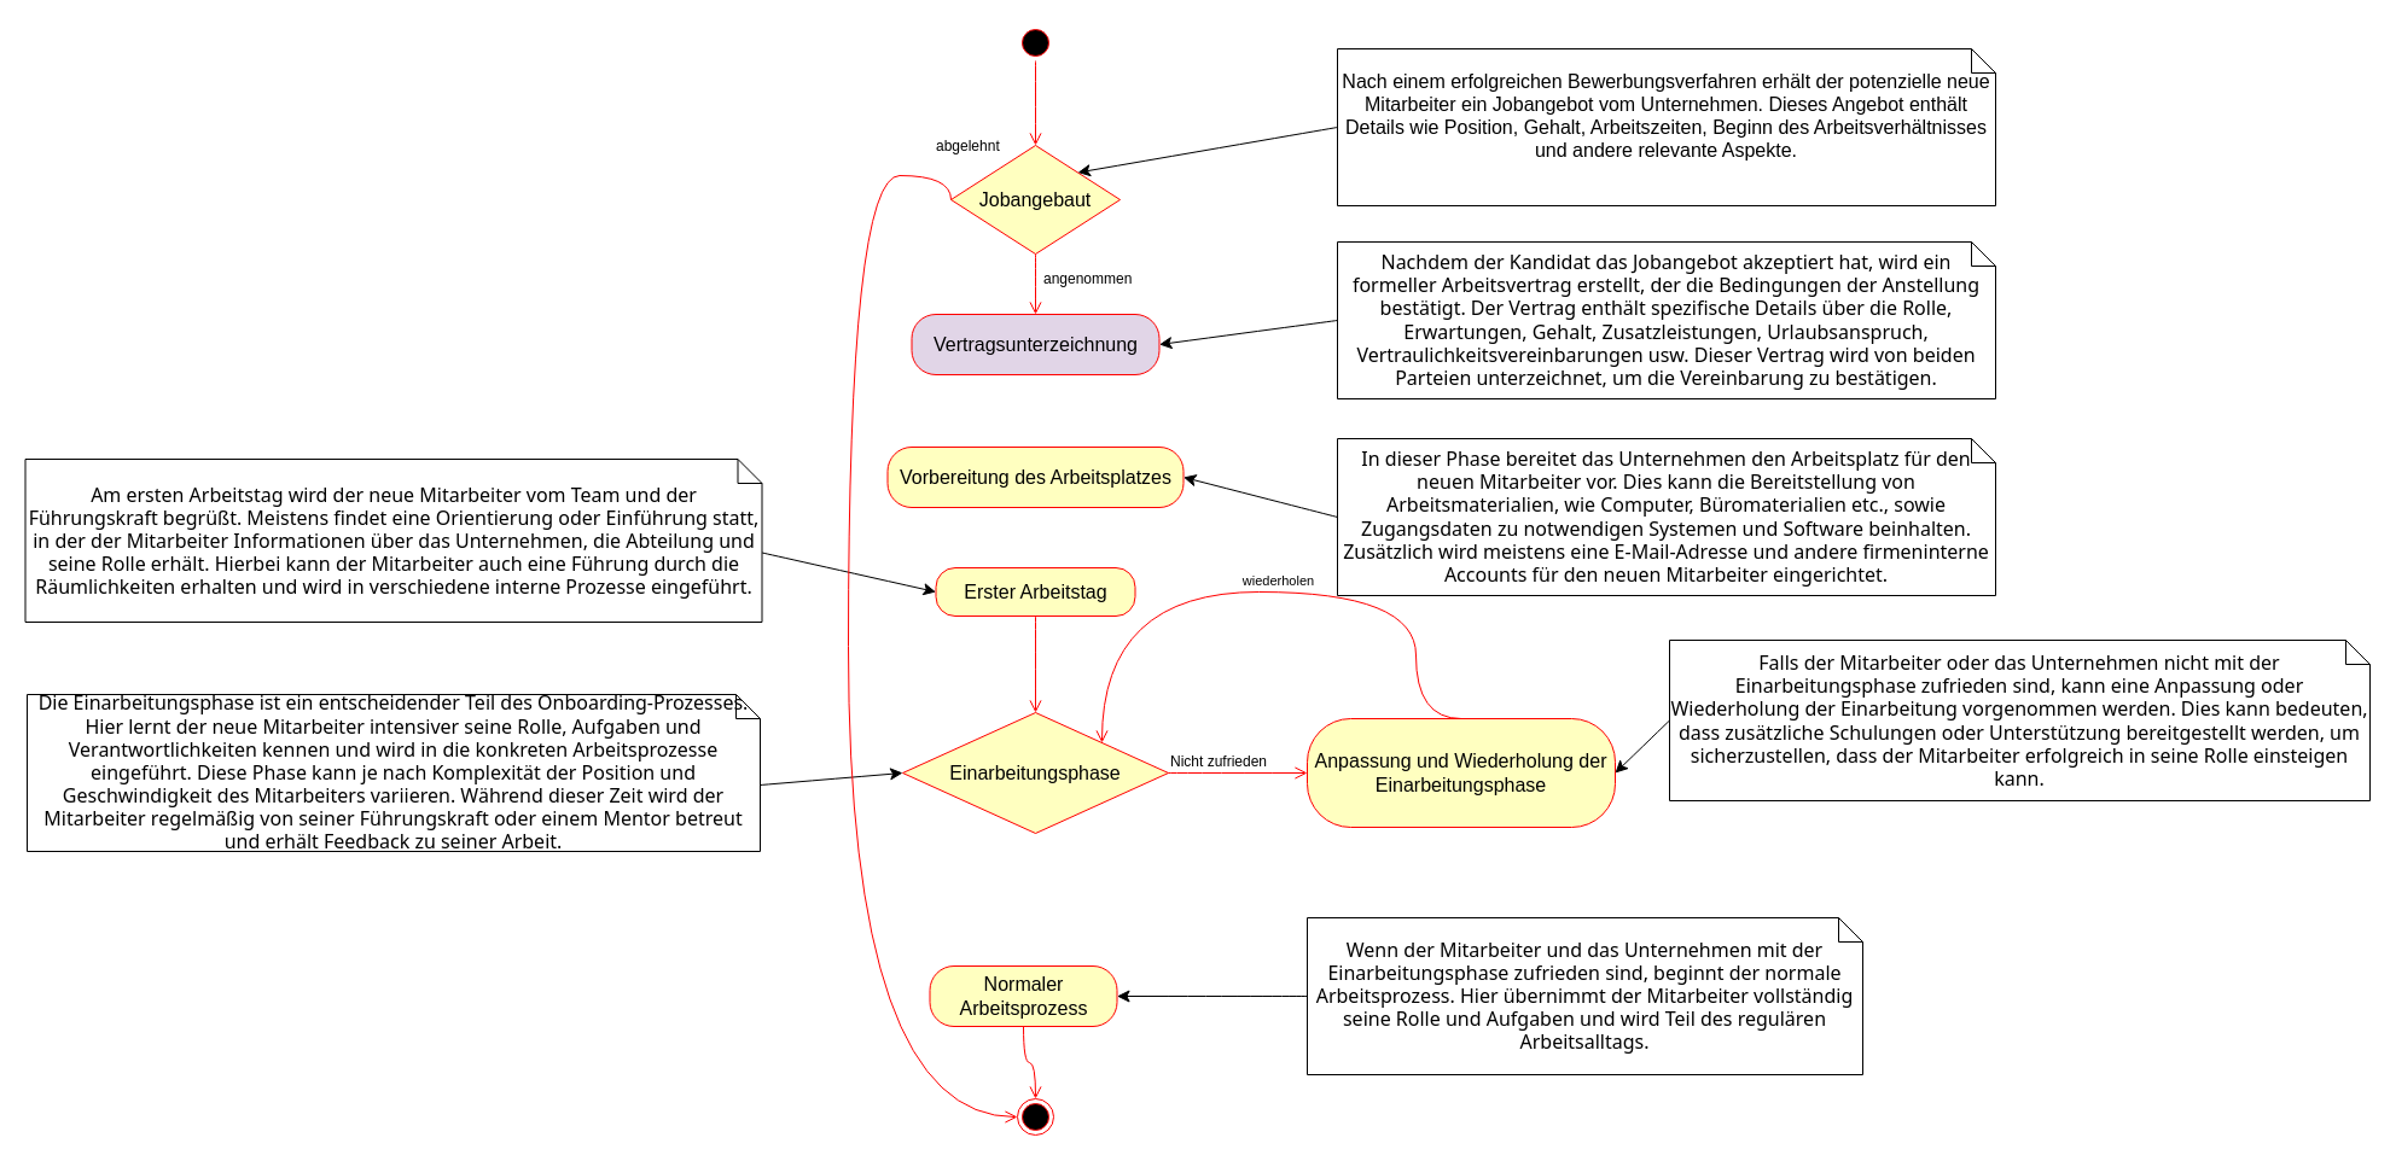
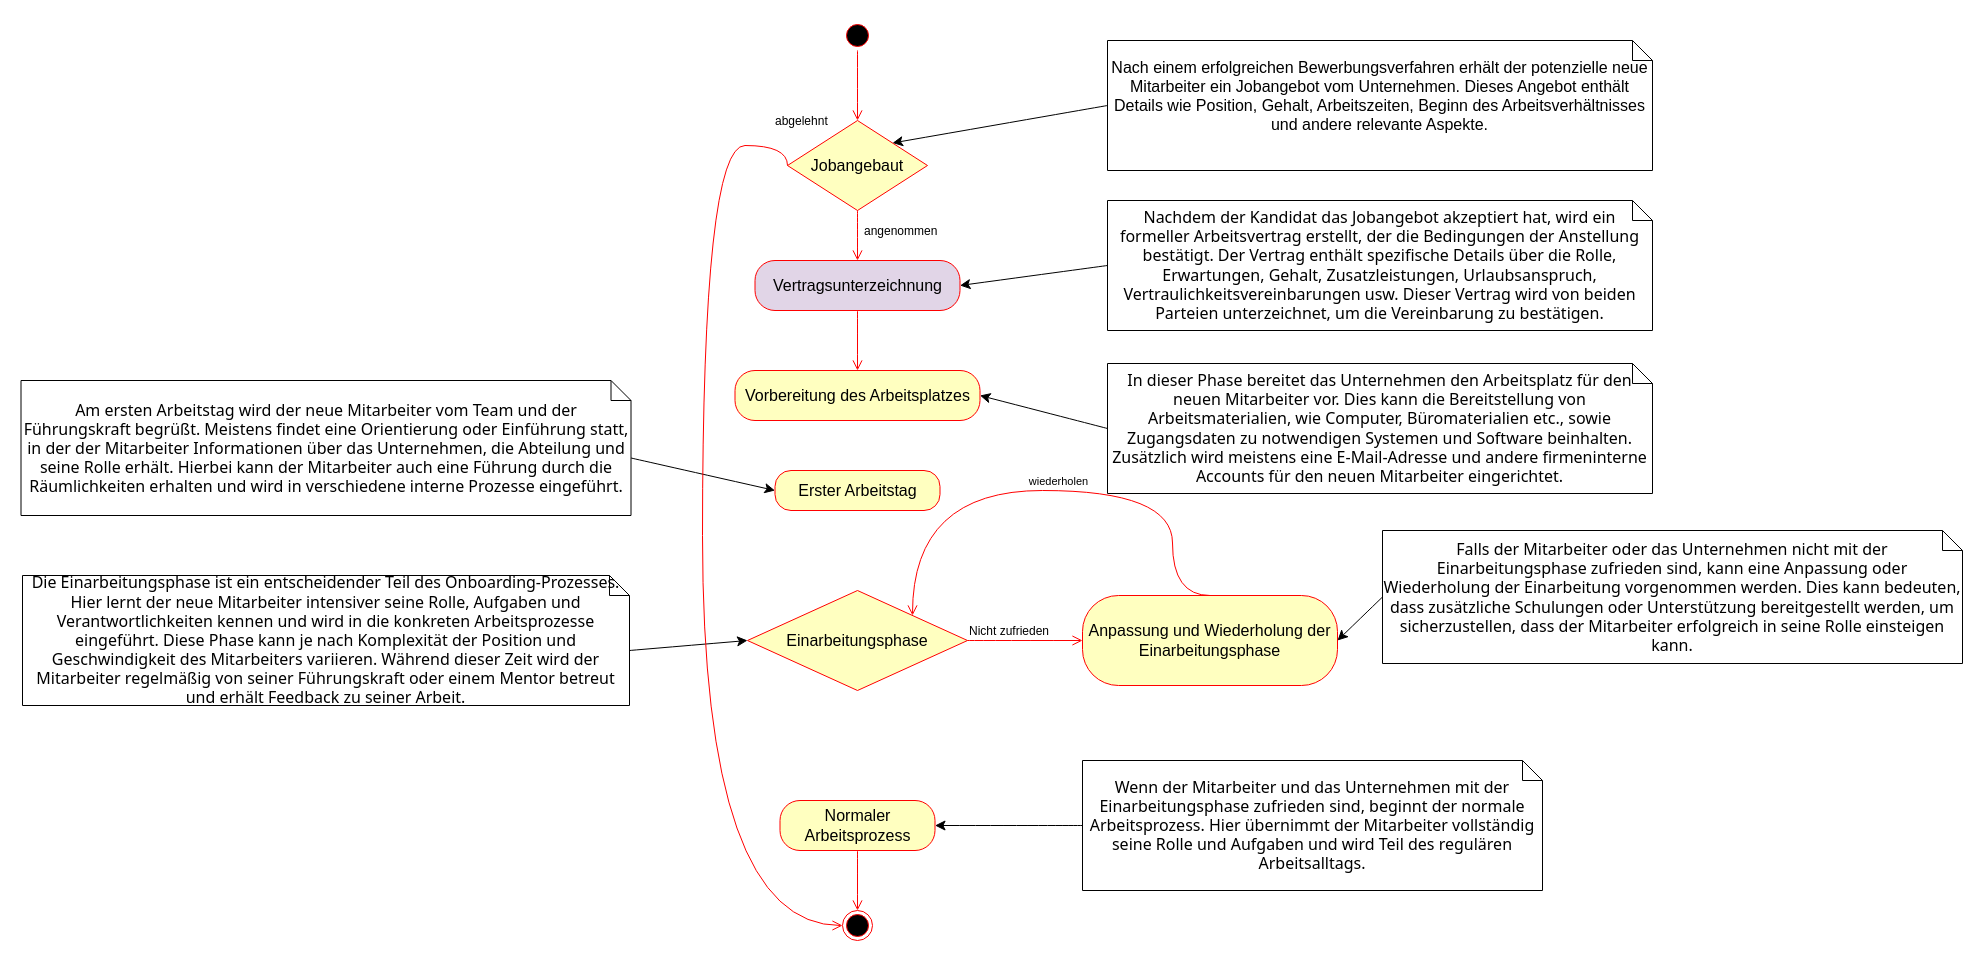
  <mxCell id="0" />
  <mxCell id="1" parent="0" />
  <mxCell id="2" value="" style="ellipse;html=1;shape=startState;fillColor=#000000;strokeColor=#ff0000;fontSize=16;" parent="1" vertex="1"><mxGeometry x="842" y="20" width="30" height="30" as="geometry" /></mxCell>
  <mxCell id="3" value="" style="edgeStyle=orthogonalEdgeStyle;html=1;verticalAlign=bottom;endArrow=open;endSize=8;strokeColor=#ff0000;rounded=0;fontSize=12;curved=1;entryX=0.5;entryY=0;entryDx=0;entryDy=0;" parent="1" source="2" target="31" edge="1"><mxGeometry relative="1" as="geometry"><mxPoint x="857" y="50" as="targetPoint" /></mxGeometry></mxCell>
  <mxCell id="4" value="Vertragsunterzeichnung" style="rounded=1;whiteSpace=wrap;html=1;arcSize=40;fontColor=#000000;fillColor=#e1d5e7;strokeColor=#ff0000;fontSize=16;" parent="1" vertex="1"><mxGeometry x="754.5" y="260" width="205" height="50" as="geometry" /></mxCell>
+ <mxCell id="5" value="" style="edgeStyle=orthogonalEdgeStyle;html=1;verticalAlign=bottom;endArrow=open;endSize=8;strokeColor=#ff0000;rounded=0;fontSize=12;curved=1;entryX=0.5;entryY=0;entryDx=0;entryDy=0;" parent="1" source="4" target="6" edge="1"><mxGeometry relative="1" as="geometry"><mxPoint x="857" y="360" as="targetPoint" /></mxGeometry></mxCell>
  <mxCell id="6" value="Vorbereitung des Arbeitsplatzes" style="rounded=1;whiteSpace=wrap;html=1;arcSize=40;fontColor=#000000;fillColor=#ffffc0;strokeColor=#ff0000;fontSize=16;" parent="1" vertex="1"><mxGeometry x="734.5" y="370" width="245" height="50" as="geometry" /></mxCell>
  <mxCell id="7" value="Erster Arbeitstag" style="rounded=1;whiteSpace=wrap;html=1;arcSize=40;fontColor=#000000;fillColor=#ffffc0;strokeColor=#ff0000;fontSize=16;" parent="1" vertex="1"><mxGeometry x="774.5" y="470" width="165" height="40" as="geometry" /></mxCell>
- <mxCell id="8" value="" style="edgeStyle=orthogonalEdgeStyle;html=1;verticalAlign=bottom;endArrow=open;endSize=8;strokeColor=#ff0000;rounded=0;fontSize=12;curved=1;entryX=0.5;entryY=0;entryDx=0;entryDy=0;" parent="1" source="7" target="9" edge="1"><mxGeometry relative="1" as="geometry"><mxPoint x="857" y="590" as="targetPoint" /></mxGeometry></mxCell>
  <mxCell id="9" value="Einarbeitungsphase" style="rhombus;whiteSpace=wrap;html=1;fontColor=#000000;fillColor=#ffffc0;strokeColor=#ff0000;fontSize=16;" parent="1" vertex="1"><mxGeometry x="747" y="590" width="220" height="100" as="geometry" /></mxCell>
  <mxCell id="10" value="Nicht zufrieden" style="edgeStyle=orthogonalEdgeStyle;html=1;align=left;verticalAlign=bottom;endArrow=open;endSize=8;strokeColor=#ff0000;rounded=0;fontSize=12;curved=1;entryX=0;entryY=0.5;entryDx=0;entryDy=0;" parent="1" source="9" target="13" edge="1"><mxGeometry x="-1" relative="1" as="geometry"><mxPoint x="1042" y="640" as="targetPoint" /></mxGeometry></mxCell>
- <mxCell id="11" value="Normaler Arbeitsprozess" style="rounded=1;whiteSpace=wrap;html=1;arcSize=40;fontColor=#000000;fillColor=#ffffc0;strokeColor=#ff0000;fontSize=16;" parent="1" vertex="1"><mxGeometry x="769.5" y="800" width="155" height="50" as="geometry" /></mxCell>
+ <mxCell id="11" value="Normaler Arbeitsprozess" style="rounded=1;whiteSpace=wrap;html=1;arcSize=40;fontColor=#000000;fillColor=#ffffc0;strokeColor=#ff0000;fontSize=16;" parent="1" vertex="1"><mxGeometry x="779.5" y="800" width="155" height="50" as="geometry" /></mxCell>
  <mxCell id="12" value="" style="edgeStyle=orthogonalEdgeStyle;html=1;verticalAlign=bottom;endArrow=open;endSize=8;strokeColor=#ff0000;rounded=0;fontSize=12;curved=1;entryX=0.5;entryY=0;entryDx=0;entryDy=0;" parent="1" source="11" target="16" edge="1"><mxGeometry relative="1" as="geometry"><mxPoint x="857" y="910" as="targetPoint" /></mxGeometry></mxCell>
  <mxCell id="13" value="Anpassung und Wiederholung der Einarbeitungsphase" style="rounded=1;whiteSpace=wrap;html=1;arcSize=40;fontColor=#000000;fillColor=#ffffc0;strokeColor=#ff0000;fontSize=16;" parent="1" vertex="1"><mxGeometry x="1082" y="595" width="255" height="90" as="geometry" /></mxCell>
  <mxCell id="14" value="" style="edgeStyle=orthogonalEdgeStyle;html=1;verticalAlign=bottom;endArrow=open;endSize=8;strokeColor=#ff0000;rounded=0;fontSize=12;curved=1;entryX=1;entryY=0;entryDx=0;entryDy=0;exitX=0.5;exitY=0;exitDx=0;exitDy=0;" parent="1" source="13" target="9" edge="1"><mxGeometry relative="1" as="geometry"><mxPoint x="1152" y="410" as="targetPoint" /><Array as="points"><mxPoint x="1172" y="490" /><mxPoint x="912" y="490" /></Array></mxGeometry></mxCell>
  <mxCell id="15" value="wiederholen" style="edgeLabel;html=1;align=center;verticalAlign=middle;resizable=0;points=[];" vertex="1" connectable="0" parent="14"><mxGeometry x="0.166" y="4" relative="1" as="geometry"><mxPoint x="51" y="-14" as="offset" /></mxGeometry></mxCell>
  <mxCell id="16" value="" style="ellipse;html=1;shape=endState;fillColor=#000000;strokeColor=#ff0000;fontSize=16;" parent="1" vertex="1"><mxGeometry x="842" y="910" width="30" height="30" as="geometry" /></mxCell>
  <mxCell id="17" style="edgeStyle=none;curved=1;rounded=0;orthogonalLoop=1;jettySize=auto;html=1;exitX=0;exitY=0.5;exitDx=0;exitDy=0;exitPerimeter=0;fontSize=12;startSize=8;endSize=8;entryX=1;entryY=0;entryDx=0;entryDy=0;" parent="1" source="18" target="31" edge="1"><mxGeometry relative="1" as="geometry"><mxPoint x="932" y="185" as="targetPoint" /></mxGeometry></mxCell>
  <mxCell id="18" value="&lt;div&gt;Nach einem erfolgreichen Bewerbungsverfahren erhält der potenzielle neue Mitarbeiter ein Jobangebot vom Unternehmen. Dieses Angebot enthält Details wie Position, Gehalt, Arbeitszeiten, Beginn des Arbeitsverhältnisses und andere relevante Aspekte.&lt;/div&gt;&lt;div&gt;&lt;br&gt;&lt;/div&gt;" style="shape=note;size=20;whiteSpace=wrap;html=1;fontSize=16;fontColor=default;" parent="1" vertex="1"><mxGeometry x="1107" y="40" width="545" height="130" as="geometry" /></mxCell>
  <mxCell id="19" style="edgeStyle=none;curved=1;rounded=0;orthogonalLoop=1;jettySize=auto;html=1;exitX=0;exitY=0.5;exitDx=0;exitDy=0;exitPerimeter=0;entryX=1;entryY=0.5;entryDx=0;entryDy=0;fontSize=12;startSize=8;endSize=8;" parent="1" source="20" target="4" edge="1"><mxGeometry relative="1" as="geometry"><mxPoint x="959.5" y="285" as="targetPoint" /></mxGeometry></mxCell>
  <mxCell id="20" value="&lt;span style=&quot;font-family: Söhne, ui-sans-serif, system-ui, -apple-system, &amp;quot;Segoe UI&amp;quot;, Roboto, Ubuntu, Cantarell, &amp;quot;Noto Sans&amp;quot;, sans-serif, &amp;quot;Helvetica Neue&amp;quot;, Arial, &amp;quot;Apple Color Emoji&amp;quot;, &amp;quot;Segoe UI Emoji&amp;quot;, &amp;quot;Segoe UI Symbol&amp;quot;, &amp;quot;Noto Color Emoji&amp;quot;; text-align: left;&quot;&gt;Nachdem der Kandidat das Jobangebot akzeptiert hat, wird ein formeller Arbeitsvertrag erstellt, der die Bedingungen der Anstellung bestätigt. Der Vertrag enthält spezifische Details über die Rolle, Erwartungen, Gehalt, Zusatzleistungen, Urlaubsanspruch, Vertraulichkeitsvereinbarungen usw. Dieser Vertrag wird von beiden Parteien unterzeichnet, um die Vereinbarung zu bestätigen.&lt;/span&gt;" style="shape=note;size=20;whiteSpace=wrap;html=1;fontSize=16;fontColor=default;" parent="1" vertex="1"><mxGeometry x="1107" y="200" width="545" height="130" as="geometry" /></mxCell>
  <mxCell id="21" style="edgeStyle=none;curved=1;rounded=0;orthogonalLoop=1;jettySize=auto;html=1;exitX=0;exitY=0.5;exitDx=0;exitDy=0;exitPerimeter=0;entryX=1;entryY=0.5;entryDx=0;entryDy=0;fontSize=12;startSize=8;endSize=8;" parent="1" source="22" target="6" edge="1"><mxGeometry relative="1" as="geometry"><mxPoint x="979.5" y="400" as="targetPoint" /></mxGeometry></mxCell>
  <mxCell id="22" value="&lt;span style=&quot;font-family: Söhne, ui-sans-serif, system-ui, -apple-system, &amp;quot;Segoe UI&amp;quot;, Roboto, Ubuntu, Cantarell, &amp;quot;Noto Sans&amp;quot;, sans-serif, &amp;quot;Helvetica Neue&amp;quot;, Arial, &amp;quot;Apple Color Emoji&amp;quot;, &amp;quot;Segoe UI Emoji&amp;quot;, &amp;quot;Segoe UI Symbol&amp;quot;, &amp;quot;Noto Color Emoji&amp;quot;; text-align: left;&quot;&gt;In dieser Phase bereitet das Unternehmen den Arbeitsplatz für den neuen Mitarbeiter vor. Dies kann die Bereitstellung von Arbeitsmaterialien, wie Computer, Büromaterialien etc., sowie Zugangsdaten zu notwendigen Systemen und Software beinhalten. Zusätzlich wird meistens eine E-Mail-Adresse und andere firmeninterne Accounts für den neuen Mitarbeiter eingerichtet.&lt;/span&gt;" style="shape=note;size=20;whiteSpace=wrap;html=1;fontSize=16;labelBackgroundColor=none;fontColor=default;" parent="1" vertex="1"><mxGeometry x="1107" y="363" width="545" height="130" as="geometry" /></mxCell>
  <mxCell id="23" style="edgeStyle=none;curved=1;rounded=0;orthogonalLoop=1;jettySize=auto;html=1;exitX=0;exitY=0;exitDx=610;exitDy=77.5;exitPerimeter=0;fontSize=12;startSize=8;endSize=8;entryX=0;entryY=0.5;entryDx=0;entryDy=0;" parent="1" source="24" target="7" edge="1"><mxGeometry relative="1" as="geometry"><mxPoint x="532" y="470" as="targetPoint" /></mxGeometry></mxCell>
  <mxCell id="24" value="&lt;span style=&quot;font-family: Söhne, ui-sans-serif, system-ui, -apple-system, &amp;quot;Segoe UI&amp;quot;, Roboto, Ubuntu, Cantarell, &amp;quot;Noto Sans&amp;quot;, sans-serif, &amp;quot;Helvetica Neue&amp;quot;, Arial, &amp;quot;Apple Color Emoji&amp;quot;, &amp;quot;Segoe UI Emoji&amp;quot;, &amp;quot;Segoe UI Symbol&amp;quot;, &amp;quot;Noto Color Emoji&amp;quot;; text-align: left;&quot;&gt;Am ersten Arbeitstag wird der neue Mitarbeiter vom Team und der Führungskraft begrüßt. Meistens findet eine Orientierung oder Einführung statt, in der der Mitarbeiter Informationen über das Unternehmen, die Abteilung und seine Rolle erhält. Hierbei kann der Mitarbeiter auch eine Führung durch die Räumlichkeiten erhalten und wird in verschiedene interne Prozesse eingeführt.&lt;/span&gt;" style="shape=note;size=20;whiteSpace=wrap;html=1;fontSize=16;labelBackgroundColor=none;fontColor=default;" parent="1" vertex="1"><mxGeometry x="20.5" y="380" width="610" height="135" as="geometry" /></mxCell>
  <mxCell id="25" style="edgeStyle=none;curved=1;rounded=0;orthogonalLoop=1;jettySize=auto;html=1;exitX=0;exitY=0;exitDx=607;exitDy=75;exitPerimeter=0;fontSize=12;startSize=8;endSize=8;entryX=0;entryY=0.5;entryDx=0;entryDy=0;" parent="1" source="26" target="9" edge="1"><mxGeometry relative="1" as="geometry"><mxPoint x="584.5" y="710" as="targetPoint" /></mxGeometry></mxCell>
  <mxCell id="26" value="&lt;span style=&quot;font-family: Söhne, ui-sans-serif, system-ui, -apple-system, &amp;quot;Segoe UI&amp;quot;, Roboto, Ubuntu, Cantarell, &amp;quot;Noto Sans&amp;quot;, sans-serif, &amp;quot;Helvetica Neue&amp;quot;, Arial, &amp;quot;Apple Color Emoji&amp;quot;, &amp;quot;Segoe UI Emoji&amp;quot;, &amp;quot;Segoe UI Symbol&amp;quot;, &amp;quot;Noto Color Emoji&amp;quot;; text-align: left;&quot;&gt;Die Einarbeitungsphase ist ein entscheidender Teil des Onboarding-Prozesses. Hier lernt der neue Mitarbeiter intensiver seine Rolle, Aufgaben und Verantwortlichkeiten kennen und wird in die konkreten Arbeitsprozesse eingeführt. Diese Phase kann je nach Komplexität der Position und Geschwindigkeit des Mitarbeiters variieren. Während dieser Zeit wird der Mitarbeiter regelmäßig von seiner Führungskraft oder einem Mentor betreut und erhält Feedback zu seiner Arbeit.&lt;/span&gt;" style="shape=note;size=20;whiteSpace=wrap;html=1;fontSize=16;labelBackgroundColor=none;fontColor=default;" parent="1" vertex="1"><mxGeometry x="22" y="575" width="607" height="130" as="geometry" /></mxCell>
  <mxCell id="27" value="&lt;span style=&quot;font-family: Söhne, ui-sans-serif, system-ui, -apple-system, &amp;quot;Segoe UI&amp;quot;, Roboto, Ubuntu, Cantarell, &amp;quot;Noto Sans&amp;quot;, sans-serif, &amp;quot;Helvetica Neue&amp;quot;, Arial, &amp;quot;Apple Color Emoji&amp;quot;, &amp;quot;Segoe UI Emoji&amp;quot;, &amp;quot;Segoe UI Symbol&amp;quot;, &amp;quot;Noto Color Emoji&amp;quot;; text-align: start;&quot;&gt;Falls der Mitarbeiter oder das Unternehmen nicht mit der Einarbeitungsphase zufrieden sind, kann eine Anpassung oder Wiederholung der Einarbeitung vorgenommen werden. Dies kann bedeuten, dass zusätzliche Schulungen oder Unterstützung bereitgestellt werden, um sicherzustellen, dass der Mitarbeiter erfolgreich in seine Rolle einsteigen kann.&lt;/span&gt;" style="shape=note;size=20;whiteSpace=wrap;html=1;fontSize=16;labelBackgroundColor=none;fontColor=default;" parent="1" vertex="1"><mxGeometry x="1382" y="530" width="580" height="133" as="geometry" /></mxCell>
  <mxCell id="28" style="edgeStyle=none;curved=1;rounded=0;orthogonalLoop=1;jettySize=auto;html=1;exitX=0;exitY=0.5;exitDx=0;exitDy=0;exitPerimeter=0;entryX=1;entryY=0.5;entryDx=0;entryDy=0;fontSize=12;startSize=8;endSize=8;" parent="1" source="27" target="13" edge="1"><mxGeometry relative="1" as="geometry"><mxPoint x="1292" y="650" as="targetPoint" /><mxPoint x="1419.5" y="655" as="sourcePoint" /></mxGeometry></mxCell>
  <mxCell id="29" style="edgeStyle=none;curved=1;rounded=0;orthogonalLoop=1;jettySize=auto;html=1;exitX=0;exitY=0.5;exitDx=0;exitDy=0;exitPerimeter=0;entryX=1;entryY=0.5;entryDx=0;entryDy=0;fontSize=12;startSize=8;endSize=8;" parent="1" source="30" target="11" edge="1"><mxGeometry relative="1" as="geometry"><mxPoint x="1072" y="825" as="targetPoint" /></mxGeometry></mxCell>
  <mxCell id="30" value="&lt;span style=&quot;font-family: Söhne, ui-sans-serif, system-ui, -apple-system, &amp;quot;Segoe UI&amp;quot;, Roboto, Ubuntu, Cantarell, &amp;quot;Noto Sans&amp;quot;, sans-serif, &amp;quot;Helvetica Neue&amp;quot;, Arial, &amp;quot;Apple Color Emoji&amp;quot;, &amp;quot;Segoe UI Emoji&amp;quot;, &amp;quot;Segoe UI Symbol&amp;quot;, &amp;quot;Noto Color Emoji&amp;quot;; text-align: start;&quot;&gt;Wenn der Mitarbeiter und das Unternehmen mit der Einarbeitungsphase zufrieden sind, beginnt der normale Arbeitsprozess. Hier übernimmt der Mitarbeiter vollständig seine Rolle und Aufgaben und wird Teil des regulären Arbeitsalltags.&lt;/span&gt;" style="shape=note;size=20;whiteSpace=wrap;html=1;fontSize=16;labelBackgroundColor=none;fontColor=default;" parent="1" vertex="1"><mxGeometry x="1082" y="760" width="460" height="130" as="geometry" /></mxCell>
  <mxCell id="31" value="Jobangebaut" style="rhombus;whiteSpace=wrap;html=1;fontColor=#000000;fillColor=#ffffc0;strokeColor=#ff0000;fontSize=16;" parent="1" vertex="1"><mxGeometry x="787" y="120" width="140" height="90" as="geometry" /></mxCell>
  <mxCell id="32" value="abgelehnt" style="edgeStyle=orthogonalEdgeStyle;html=1;align=left;verticalAlign=bottom;endArrow=open;endSize=8;strokeColor=#ff0000;rounded=0;fontSize=12;curved=1;entryX=0;entryY=0.5;entryDx=0;entryDy=0;exitX=0;exitY=0.5;exitDx=0;exitDy=0;" parent="1" source="31" target="16" edge="1"><mxGeometry x="-0.934" y="-15" relative="1" as="geometry"><mxPoint x="1012" y="770" as="targetPoint" /><Array as="points"><mxPoint x="702" y="145" /><mxPoint x="702" y="925" /></Array><mxPoint x="762" y="100" as="sourcePoint" /><mxPoint as="offset" /></mxGeometry></mxCell>
  <mxCell id="33" value="angenommen" style="edgeStyle=orthogonalEdgeStyle;html=1;align=left;verticalAlign=top;endArrow=open;endSize=8;strokeColor=#ff0000;rounded=0;fontSize=12;curved=1;entryX=0.5;entryY=0;entryDx=0;entryDy=0;" parent="1" source="31" target="4" edge="1"><mxGeometry x="-0.714" y="5" relative="1" as="geometry"><mxPoint x="852" y="210" as="targetPoint" /><mxPoint as="offset" /></mxGeometry></mxCell>
